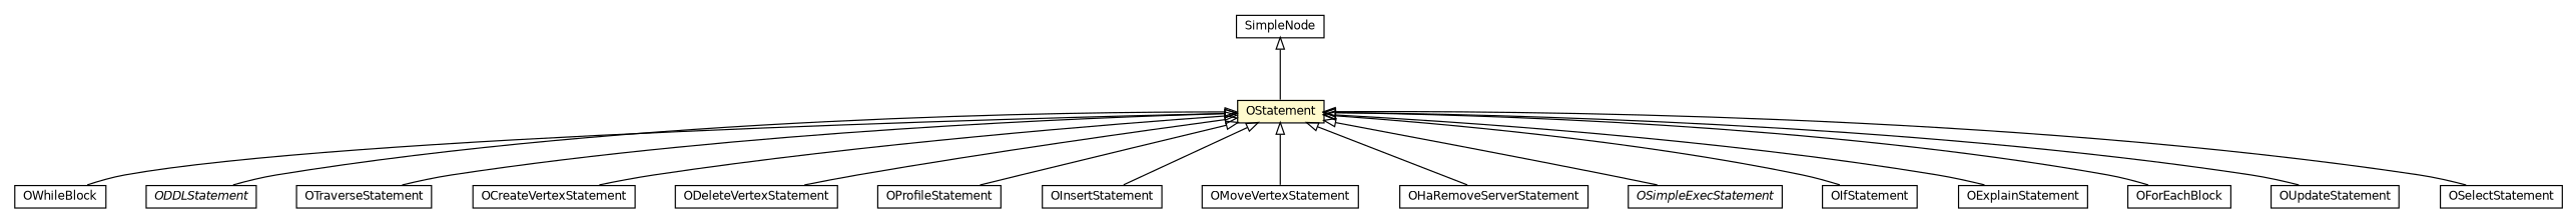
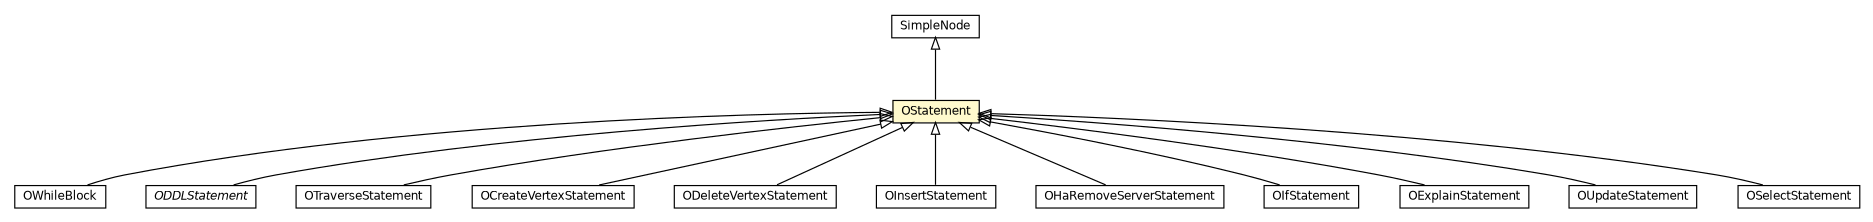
  digraph {
    nodesep=0.25
    ranksep=0.5
    node [fontcolor=black fontname=Helvetica fontsize=10.0 shape=plaintext]
    edge [arrowtail=empty dir=back fontname=Helvetica fontsize=10 headport=p labelfontname=Helvetica labelfontsize=10 tailport=p]
    n1 [label=<<table title="com.orientechnologies.orient.core.sql.parser.OWhileBlock" border="0" cellborder="1" cellspacing="0" cellpadding="2" port="p" href="./OWhileBlock.html"> 		<tr><td><table border="0" cellspacing="0" cellpadding="1"> <tr><td align="center" balign="center"> OWhileBlock </td></tr> 		</table></td></tr> 		</table>>]
    n2 [label=<<table title="com.orientechnologies.orient.core.sql.parser.OStatement" border="0" cellborder="1" cellspacing="0" cellpadding="2" port="p" bgcolor="lemonChiffon" href="./OStatement.html"> 		<tr><td><table border="0" cellspacing="0" cellpadding="1"> <tr><td align="center" balign="center"> OStatement </td></tr> 		</table></td></tr> 		</table>>]
    n3 [label=<<table title="com.orientechnologies.orient.core.sql.parser.ODDLStatement" border="0" cellborder="1" cellspacing="0" cellpadding="2" port="p" href="./ODDLStatement.html"> 		<tr><td><table border="0" cellspacing="0" cellpadding="1"> <tr><td align="center" balign="center"><font face="Helvetica-Oblique"> ODDLStatement </font></td></tr> 		</table></td></tr> 		</table>>]
    n4 [label=<<table title="com.orientechnologies.orient.core.sql.parser.OTraverseStatement" border="0" cellborder="1" cellspacing="0" cellpadding="2" port="p" href="./OTraverseStatement.html"> 		<tr><td><table border="0" cellspacing="0" cellpadding="1"> <tr><td align="center" balign="center"> OTraverseStatement </td></tr> 		</table></td></tr> 		</table>>]
    n5 [label=<<table title="com.orientechnologies.orient.core.sql.parser.OCreateVertexStatement" border="0" cellborder="1" cellspacing="0" cellpadding="2" port="p" href="./OCreateVertexStatement.html"> 		<tr><td><table border="0" cellspacing="0" cellpadding="1"> <tr><td align="center" balign="center"> OCreateVertexStatement </td></tr> 		</table></td></tr> 		</table>>]
    n6 [label=<<table title="com.orientechnologies.orient.core.sql.parser.ODeleteVertexStatement" border="0" cellborder="1" cellspacing="0" cellpadding="2" port="p" href="./ODeleteVertexStatement.html"> 		<tr><td><table border="0" cellspacing="0" cellpadding="1"> <tr><td align="center" balign="center"> ODeleteVertexStatement </td></tr> 		</table></td></tr> 		</table>>]
-   n7 [label=<<table title="com.orientechnologies.orient.core.sql.parser.OProfileStatement" border="0" cellborder="1" cellspacing="0" cellpadding="2" port="p" href="./OProfileStatement.html"> 		<tr><td><table border="0" cellspacing="0" cellpadding="1"> <tr><td align="center" balign="center"> OProfileStatement </td></tr> 		</table></td></tr> 		</table>>]
    n8 [label=<<table title="com.orientechnologies.orient.core.sql.parser.OInsertStatement" border="0" cellborder="1" cellspacing="0" cellpadding="2" port="p" href="./OInsertStatement.html"> 		<tr><td><table border="0" cellspacing="0" cellpadding="1"> <tr><td align="center" balign="center"> OInsertStatement </td></tr> 		</table></td></tr> 		</table>>]
-   n9 [label=<<table title="com.orientechnologies.orient.core.sql.parser.OMoveVertexStatement" border="0" cellborder="1" cellspacing="0" cellpadding="2" port="p" href="./OMoveVertexStatement.html"> 		<tr><td><table border="0" cellspacing="0" cellpadding="1"> <tr><td align="center" balign="center"> OMoveVertexStatement </td></tr> 		</table></td></tr> 		</table>>]
    n10 [label=<<table title="com.orientechnologies.orient.core.sql.parser.OHaRemoveServerStatement" border="0" cellborder="1" cellspacing="0" cellpadding="2" port="p" href="./OHaRemoveServerStatement.html"> 		<tr><td><table border="0" cellspacing="0" cellpadding="1"> <tr><td align="center" balign="center"> OHaRemoveServerStatement </td></tr> 		</table></td></tr> 		</table>>]
-   n11 [label=<<table title="com.orientechnologies.orient.core.sql.parser.OSimpleExecStatement" border="0" cellborder="1" cellspacing="0" cellpadding="2" port="p" href="./OSimpleExecStatement.html"> 		<tr><td><table border="0" cellspacing="0" cellpadding="1"> <tr><td align="center" balign="center"><font face="Helvetica-Oblique"> OSimpleExecStatement </font></td></tr> 		</table></td></tr> 		</table>>]
    n12 [label=<<table title="com.orientechnologies.orient.core.sql.parser.OIfStatement" border="0" cellborder="1" cellspacing="0" cellpadding="2" port="p" href="./OIfStatement.html"> 		<tr><td><table border="0" cellspacing="0" cellpadding="1"> <tr><td align="center" balign="center"> OIfStatement </td></tr> 		</table></td></tr> 		</table>>]
    n13 [label=<<table title="com.orientechnologies.orient.core.sql.parser.OExplainStatement" border="0" cellborder="1" cellspacing="0" cellpadding="2" port="p" href="./OExplainStatement.html"> 		<tr><td><table border="0" cellspacing="0" cellpadding="1"> <tr><td align="center" balign="center"> OExplainStatement </td></tr> 		</table></td></tr> 		</table>>]
-   n14 [label=<<table title="com.orientechnologies.orient.core.sql.parser.OForEachBlock" border="0" cellborder="1" cellspacing="0" cellpadding="2" port="p" href="./OForEachBlock.html"> 		<tr><td><table border="0" cellspacing="0" cellpadding="1"> <tr><td align="center" balign="center"> OForEachBlock </td></tr> 		</table></td></tr> 		</table>>]
    n15 [label=<<table title="com.orientechnologies.orient.core.sql.parser.OUpdateStatement" border="0" cellborder="1" cellspacing="0" cellpadding="2" port="p" href="./OUpdateStatement.html"> 		<tr><td><table border="0" cellspacing="0" cellpadding="1"> <tr><td align="center" balign="center"> OUpdateStatement </td></tr> 		</table></td></tr> 		</table>>]
    n16 [label=<<table title="com.orientechnologies.orient.core.sql.parser.OSelectStatement" border="0" cellborder="1" cellspacing="0" cellpadding="2" port="p" href="./OSelectStatement.html"> 		<tr><td><table border="0" cellspacing="0" cellpadding="1"> <tr><td align="center" balign="center"> OSelectStatement </td></tr> 		</table></td></tr> 		</table>>]
    n17 [label=<<table title="com.orientechnologies.orient.core.sql.parser.SimpleNode" border="0" cellborder="1" cellspacing="0" cellpadding="2" port="p" href="./SimpleNode.html"> 		<tr><td><table border="0" cellspacing="0" cellpadding="1"> <tr><td align="center" balign="center"> SimpleNode </td></tr> 		</table></td></tr> 		</table>>]
    n2 -> n1
    n2 -> n3
    n2 -> n4
    n2 -> n5
    n2 -> n6
-   n2 -> n7
    n2 -> n8
-   n2 -> n9
    n2 -> n10
-   n2 -> n11
    n2 -> n12
    n2 -> n13
-   n2 -> n14
    n2 -> n15
    n2 -> n16
    n17 -> n2
  }
